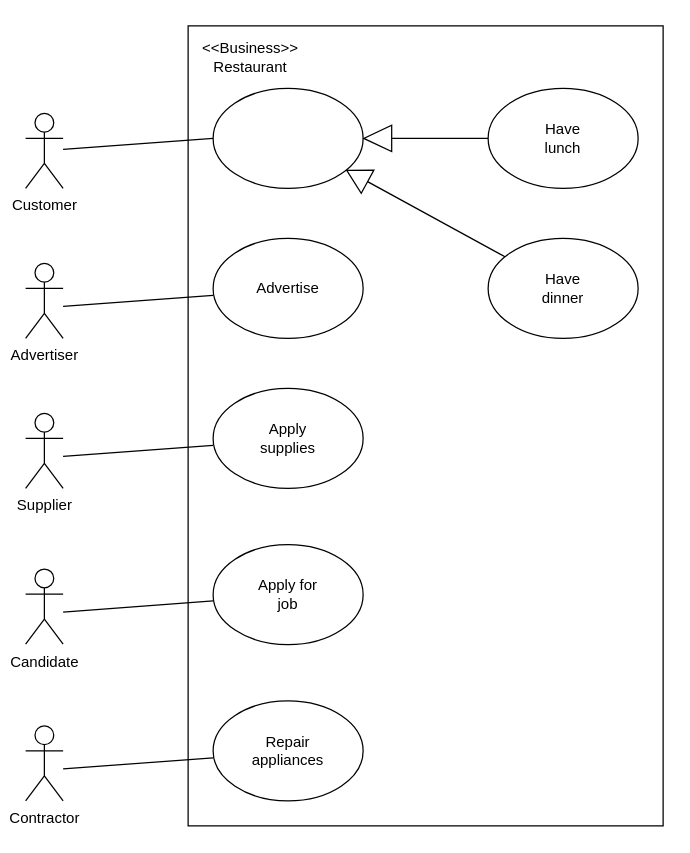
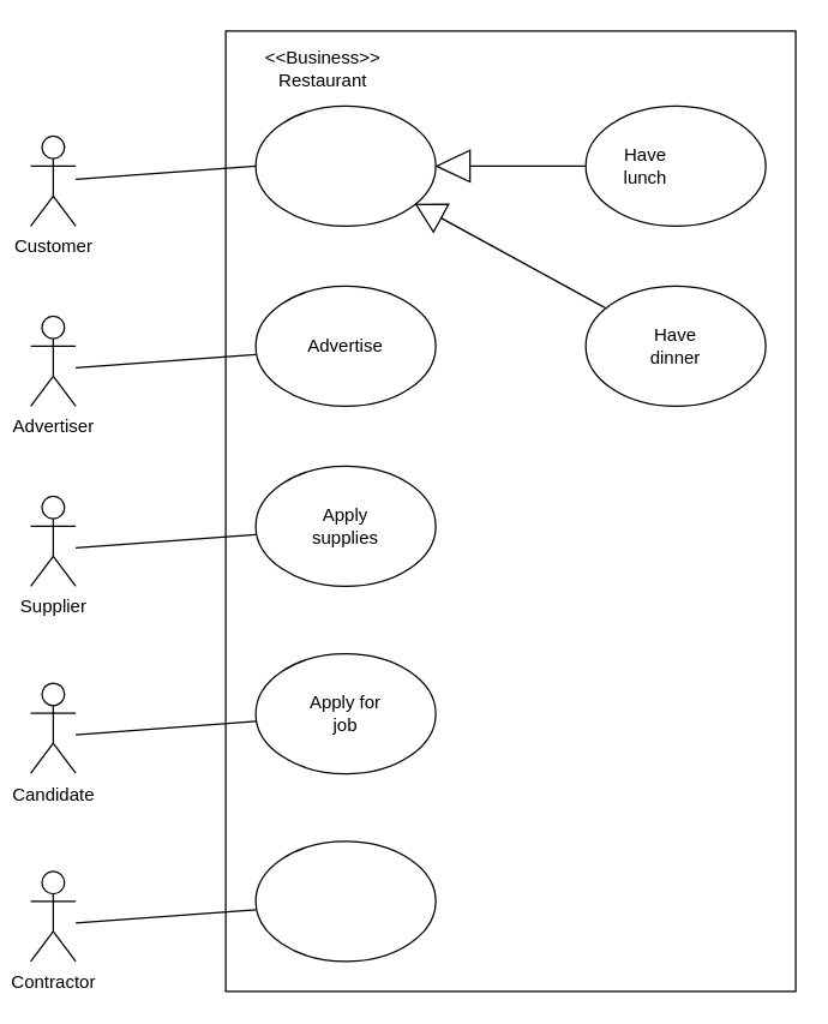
  <mxCell id="0" />
  <mxCell id="1" parent="0" />
  <mxCell id="2" value="" style="rounded=0;whiteSpace=wrap;html=1;" vertex="1" parent="1"><mxGeometry x="150" y="20" width="380" height="640" as="geometry" /></mxCell>
  <mxCell id="3" value="Customer" style="shape=umlActor;verticalLabelPosition=bottom;verticalAlign=top;html=1;outlineConnect=0;" vertex="1" parent="1"><mxGeometry x="20" y="90" width="30" height="60" as="geometry" /></mxCell>
  <mxCell id="4" value="Advertiser" style="shape=umlActor;verticalLabelPosition=bottom;verticalAlign=top;html=1;outlineConnect=0;" vertex="1" parent="1"><mxGeometry x="20" y="210" width="30" height="60" as="geometry" /></mxCell>
  <mxCell id="5" value="Supplier" style="shape=umlActor;verticalLabelPosition=bottom;verticalAlign=top;html=1;outlineConnect=0;" vertex="1" parent="1"><mxGeometry x="20" y="330" width="30" height="60" as="geometry" /></mxCell>
  <mxCell id="6" value="Candidate" style="shape=umlActor;verticalLabelPosition=bottom;verticalAlign=top;html=1;outlineConnect=0;" vertex="1" parent="1"><mxGeometry x="20" y="454.5" width="30" height="60" as="geometry" /></mxCell>
  <mxCell id="7" value="Contractor" style="shape=umlActor;verticalLabelPosition=bottom;verticalAlign=top;html=1;outlineConnect=0;" vertex="1" parent="1"><mxGeometry x="20" y="580" width="30" height="60" as="geometry" /></mxCell>
  <mxCell id="8" value="" style="ellipse;whiteSpace=wrap;html=1;" vertex="1" parent="1"><mxGeometry x="170" y="70" width="120" height="80" as="geometry" /></mxCell>
  <mxCell id="9" value="" style="ellipse;whiteSpace=wrap;html=1;" vertex="1" parent="1"><mxGeometry x="170" y="190" width="120" height="80" as="geometry" /></mxCell>
  <mxCell id="10" value="" style="ellipse;whiteSpace=wrap;html=1;" vertex="1" parent="1"><mxGeometry x="170" y="310" width="120" height="80" as="geometry" /></mxCell>
  <mxCell id="11" value="" style="ellipse;whiteSpace=wrap;html=1;" vertex="1" parent="1"><mxGeometry x="170" y="435" width="120" height="80" as="geometry" /></mxCell>
  <mxCell id="12" value="" style="ellipse;whiteSpace=wrap;html=1;" vertex="1" parent="1"><mxGeometry x="170" y="560" width="120" height="80" as="geometry" /></mxCell>
  <mxCell id="13" value="" style="ellipse;whiteSpace=wrap;html=1;" vertex="1" parent="1"><mxGeometry x="390" y="70" width="120" height="80" as="geometry" /></mxCell>
  <mxCell id="14" style="rounded=0;orthogonalLoop=1;jettySize=auto;html=1;shape=flexArrow;endArrow=block;endSize=6;arcSize=0;width=0.1;" edge="1" parent="1" source="15" target="8"><mxGeometry relative="1" as="geometry" /></mxCell>
  <mxCell id="15" value="" style="ellipse;whiteSpace=wrap;html=1;" vertex="1" parent="1"><mxGeometry x="390" y="190" width="120" height="80" as="geometry" /></mxCell>
  <mxCell id="16" value="" style="endArrow=none;html=1;rounded=0;entryX=0;entryY=0.5;entryDx=0;entryDy=0;" edge="1" parent="1" source="3" target="8"><mxGeometry width="50" height="50" relative="1" as="geometry"><mxPoint x="200" y="290" as="sourcePoint" /><mxPoint x="250" y="240" as="targetPoint" /></mxGeometry></mxCell>
  <mxCell id="17" value="" style="endArrow=none;html=1;rounded=0;entryX=0;entryY=0.5;entryDx=0;entryDy=0;" edge="1" parent="1"><mxGeometry width="50" height="50" relative="1" as="geometry"><mxPoint x="50" y="244.449" as="sourcePoint" /><mxPoint x="170" y="235.56" as="targetPoint" /></mxGeometry></mxCell>
  <mxCell id="18" value="" style="endArrow=none;html=1;rounded=0;entryX=0;entryY=0.5;entryDx=0;entryDy=0;" edge="1" parent="1"><mxGeometry width="50" height="50" relative="1" as="geometry"><mxPoint x="50" y="364.449" as="sourcePoint" /><mxPoint x="170" y="355.56" as="targetPoint" /></mxGeometry></mxCell>
  <mxCell id="19" value="" style="endArrow=none;html=1;rounded=0;entryX=0;entryY=0.5;entryDx=0;entryDy=0;" edge="1" parent="1"><mxGeometry width="50" height="50" relative="1" as="geometry"><mxPoint x="50" y="488.949" as="sourcePoint" /><mxPoint x="170" y="480.06" as="targetPoint" /></mxGeometry></mxCell>
  <mxCell id="20" value="" style="endArrow=none;html=1;rounded=0;entryX=0;entryY=0.5;entryDx=0;entryDy=0;" edge="1" parent="1"><mxGeometry width="50" height="50" relative="1" as="geometry"><mxPoint x="50" y="614.449" as="sourcePoint" /><mxPoint x="170" y="605.56" as="targetPoint" /></mxGeometry></mxCell>
  <mxCell id="21" style="rounded=0;orthogonalLoop=1;jettySize=auto;html=1;shape=flexArrow;endArrow=block;endSize=7.116;arcSize=0;width=0.1;exitX=0;exitY=0.5;exitDx=0;exitDy=0;" edge="1" parent="1" source="13"><mxGeometry relative="1" as="geometry"><mxPoint x="416.999" y="179.439" as="sourcePoint" /><mxPoint x="289.998" y="109.998" as="targetPoint" /></mxGeometry></mxCell>
- <mxCell id="22" value="Have lunch" style="text;html=1;strokeColor=none;fillColor=none;align=center;verticalAlign=middle;whiteSpace=wrap;rounded=0;" vertex="1" parent="1"><mxGeometry x="420" y="95" width="60" height="30" as="geometry" /></mxCell>
+ <mxCell id="22" value="Have lunch" style="text;html=1;strokeColor=none;fillColor=none;align=center;verticalAlign=middle;whiteSpace=wrap;rounded=0;" vertex="1" parent="1"><mxGeometry x="400" y="95" width="60" height="30" as="geometry" /></mxCell>
  <mxCell id="23" value="Have dinner" style="text;html=1;strokeColor=none;fillColor=none;align=center;verticalAlign=middle;whiteSpace=wrap;rounded=0;" vertex="1" parent="1"><mxGeometry x="420" y="215" width="60" height="30" as="geometry" /></mxCell>
  <mxCell id="24" value="Advertise" style="text;html=1;strokeColor=none;fillColor=none;align=center;verticalAlign=middle;whiteSpace=wrap;rounded=0;" vertex="1" parent="1"><mxGeometry x="200" y="215" width="60" height="30" as="geometry" /></mxCell>
  <mxCell id="25" value="Apply supplies" style="text;html=1;strokeColor=none;fillColor=none;align=center;verticalAlign=middle;whiteSpace=wrap;rounded=0;" vertex="1" parent="1"><mxGeometry x="200" y="335" width="60" height="30" as="geometry" /></mxCell>
  <mxCell id="26" value="Apply for job" style="text;html=1;strokeColor=none;fillColor=none;align=center;verticalAlign=middle;whiteSpace=wrap;rounded=0;" vertex="1" parent="1"><mxGeometry x="200" y="460" width="60" height="30" as="geometry" /></mxCell>
- <mxCell id="27" value="Repair appliances" style="text;html=1;strokeColor=none;fillColor=none;align=center;verticalAlign=middle;whiteSpace=wrap;rounded=0;" vertex="1" parent="1"><mxGeometry x="200" y="585" width="60" height="30" as="geometry" /></mxCell>
- <mxCell id="28" value="&amp;lt;&amp;lt;Business&amp;gt;&amp;gt;&lt;br&gt;Restaurant" style="text;html=1;strokeColor=none;fillColor=none;align=center;verticalAlign=middle;whiteSpace=wrap;rounded=0;" vertex="1" parent="1"><mxGeometry x="170" y="30" width="60" height="30" as="geometry" /></mxCell>
+ <mxCell id="28" value="&amp;lt;&amp;lt;Business&amp;gt;&amp;gt;&lt;br&gt;Restaurant" style="text;html=1;strokeColor=none;fillColor=none;align=center;verticalAlign=middle;whiteSpace=wrap;rounded=0;" vertex="1" parent="1"><mxGeometry x="185" y="30" width="60" height="30" as="geometry" /></mxCell>
